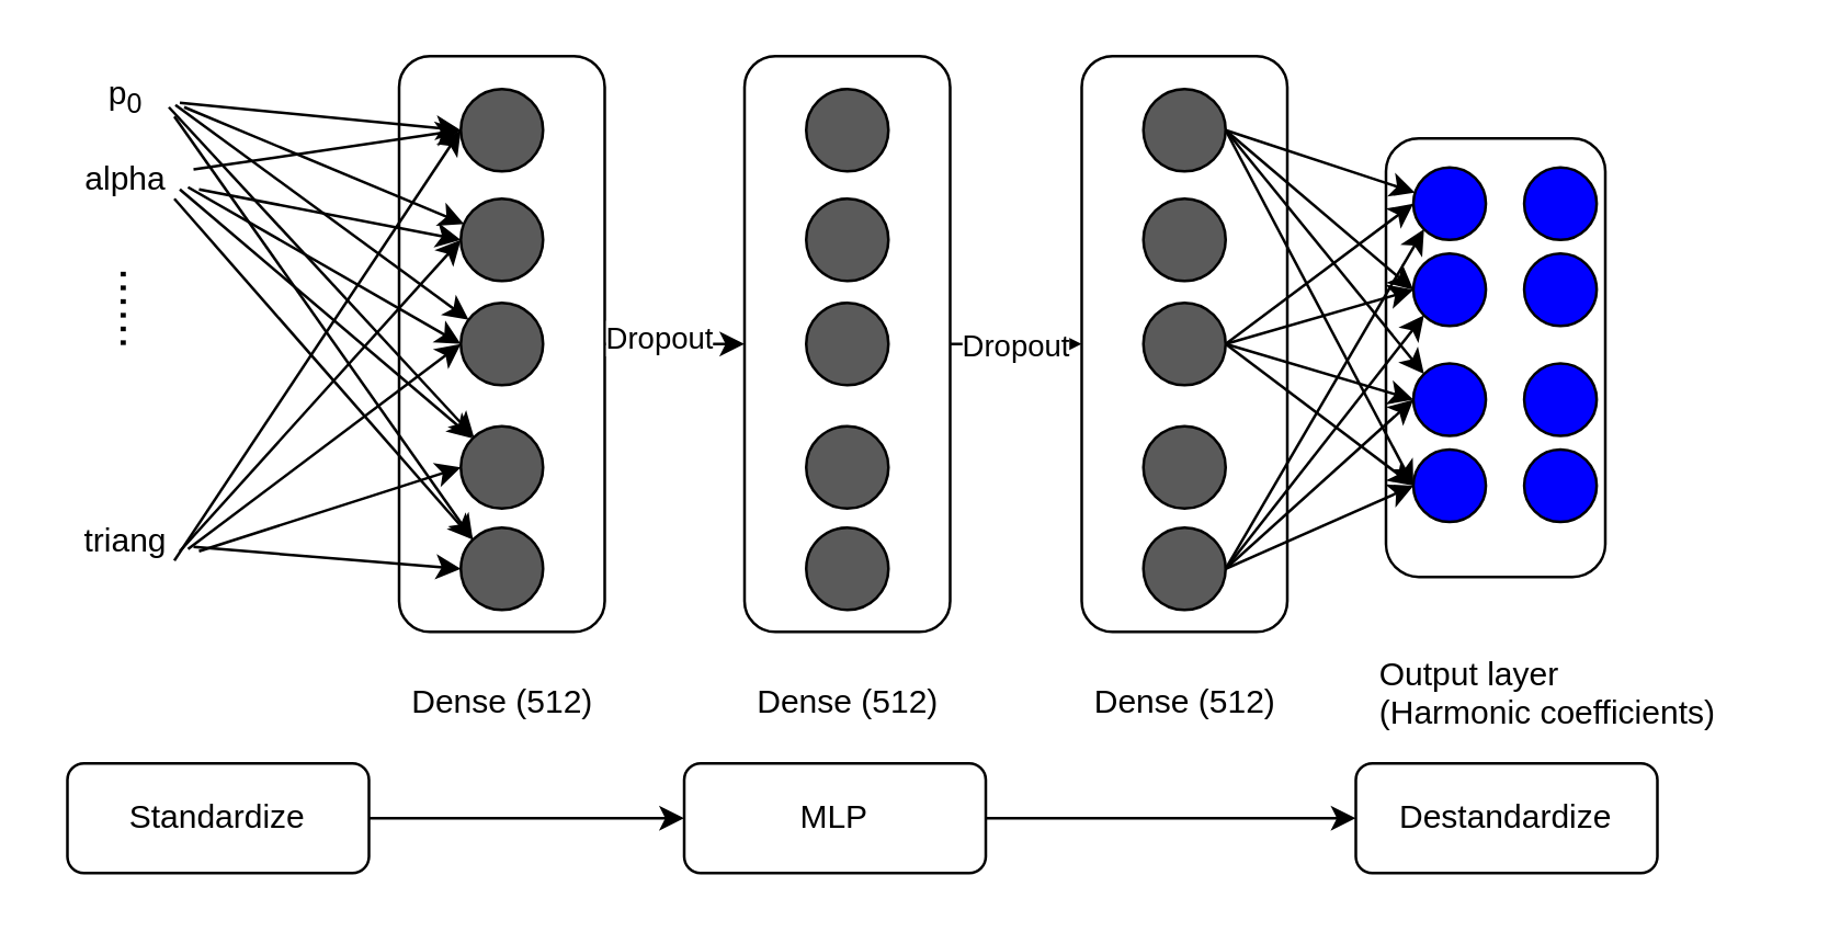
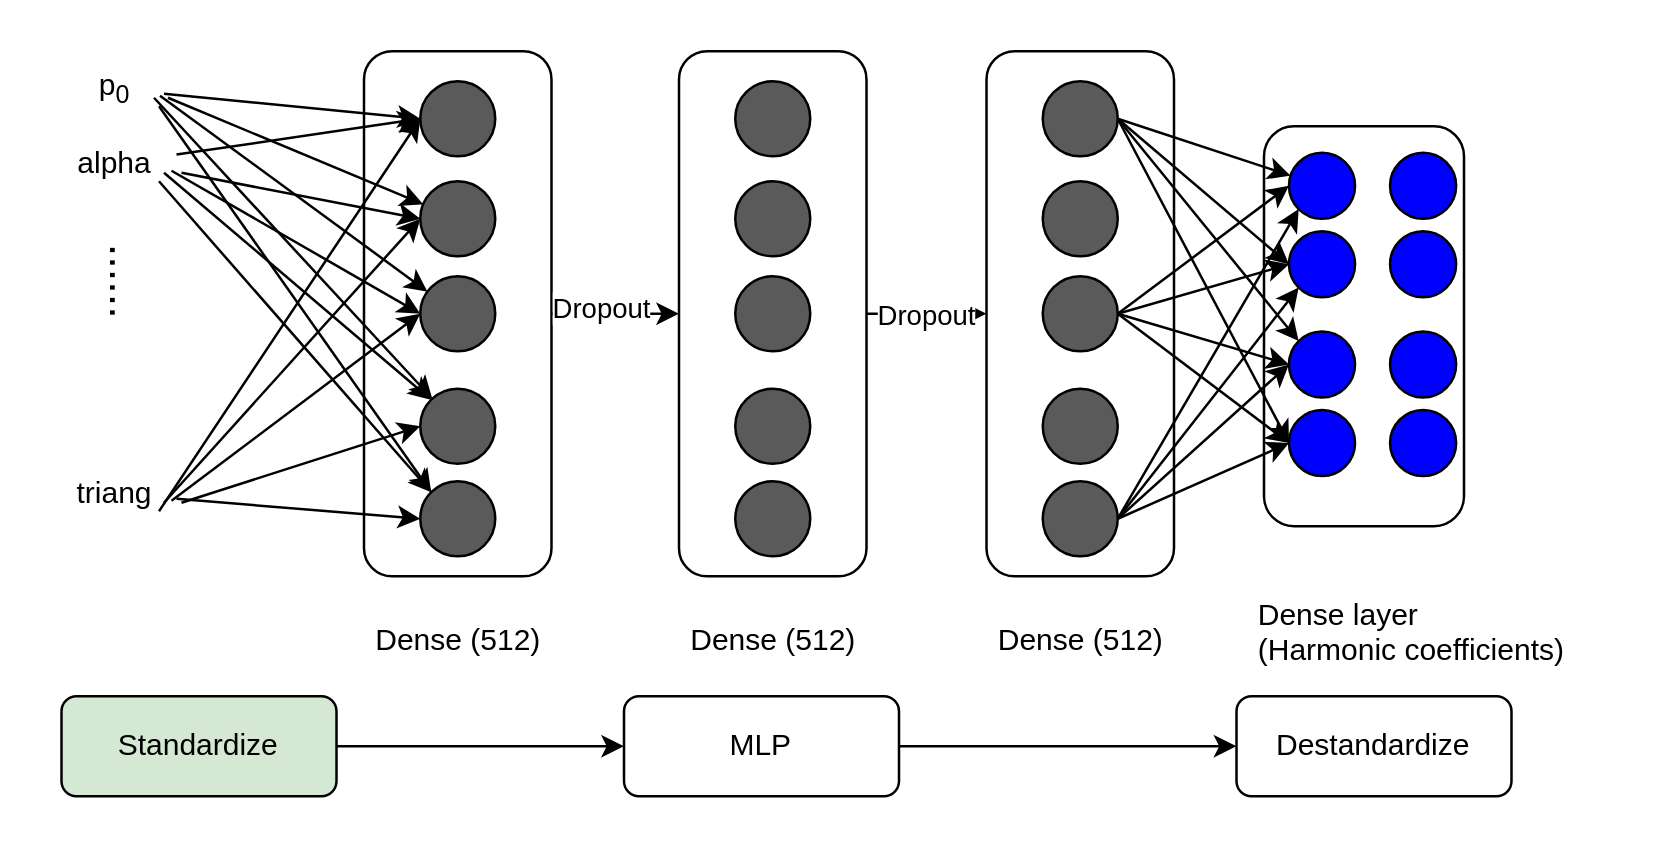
  <mxCell id="0" />
  <mxCell id="1" parent="0" />
  <mxCell id="2" value="p&lt;sub&gt;0&lt;/sub&gt;" style="text;html=1;align=center;verticalAlign=middle;resizable=0;points=[];autosize=1;strokeColor=none;fillColor=none;" parent="1" vertex="1"><mxGeometry x="25" y="20" width="40" height="30" as="geometry" /></mxCell>
  <mxCell id="3" value="" style="group" parent="1" vertex="1" connectable="0"><mxGeometry x="145" y="20" width="75" height="252" as="geometry" /></mxCell>
  <mxCell id="4" value="" style="rounded=1;whiteSpace=wrap;html=1;" parent="3" vertex="1"><mxGeometry width="75" height="210" as="geometry" /></mxCell>
  <mxCell id="5" value="Dense (512)" style="text;whiteSpace=wrap;html=1;" parent="3" vertex="1"><mxGeometry x="2.5" y="222" width="70" height="30" as="geometry" /></mxCell>
  <mxCell id="6" value="" style="ellipse;whiteSpace=wrap;html=1;aspect=fixed;shadow=0;fillStyle=solid;fillColor=#5A5A5A;" parent="3" vertex="1"><mxGeometry x="22.5" y="12" width="30" height="30" as="geometry" /></mxCell>
  <mxCell id="7" value="" style="ellipse;whiteSpace=wrap;html=1;aspect=fixed;shadow=0;fillStyle=solid;fillColor=#5A5A5A;" parent="3" vertex="1"><mxGeometry x="22.5" y="135" width="30" height="30" as="geometry" /></mxCell>
  <mxCell id="8" value="" style="ellipse;whiteSpace=wrap;html=1;aspect=fixed;shadow=0;fillStyle=solid;fillColor=#5A5A5A;" parent="3" vertex="1"><mxGeometry x="22.5" y="172" width="30" height="30" as="geometry" /></mxCell>
  <mxCell id="9" value="" style="ellipse;whiteSpace=wrap;html=1;aspect=fixed;shadow=0;fillStyle=solid;fillColor=#5A5A5A;" parent="3" vertex="1"><mxGeometry x="22.5" y="52" width="30" height="30" as="geometry" /></mxCell>
  <mxCell id="10" value="" style="ellipse;whiteSpace=wrap;html=1;aspect=fixed;shadow=0;fillStyle=solid;fillColor=#5A5A5A;" parent="3" vertex="1"><mxGeometry x="22.5" y="90" width="30" height="30" as="geometry" /></mxCell>
  <mxCell id="11" value="" style="group" parent="1" vertex="1" connectable="0"><mxGeometry x="271" y="20" width="75" height="252" as="geometry" /></mxCell>
  <mxCell id="12" value="" style="rounded=1;whiteSpace=wrap;html=1;" parent="11" vertex="1"><mxGeometry width="75" height="210" as="geometry" /></mxCell>
  <mxCell id="13" value="Dense (512)" style="text;whiteSpace=wrap;html=1;" parent="11" vertex="1"><mxGeometry x="2.5" y="222" width="70" height="30" as="geometry" /></mxCell>
  <mxCell id="14" value="" style="ellipse;whiteSpace=wrap;html=1;aspect=fixed;shadow=0;fillStyle=solid;fillColor=#5A5A5A;" parent="11" vertex="1"><mxGeometry x="22.5" y="12" width="30" height="30" as="geometry" /></mxCell>
  <mxCell id="15" value="" style="ellipse;whiteSpace=wrap;html=1;aspect=fixed;shadow=0;fillStyle=solid;fillColor=#5A5A5A;" parent="11" vertex="1"><mxGeometry x="22.5" y="135" width="30" height="30" as="geometry" /></mxCell>
  <mxCell id="16" value="" style="ellipse;whiteSpace=wrap;html=1;aspect=fixed;shadow=0;fillStyle=solid;fillColor=#5A5A5A;" parent="11" vertex="1"><mxGeometry x="22.5" y="172" width="30" height="30" as="geometry" /></mxCell>
  <mxCell id="17" value="" style="ellipse;whiteSpace=wrap;html=1;aspect=fixed;shadow=0;fillStyle=solid;fillColor=#5A5A5A;" parent="11" vertex="1"><mxGeometry x="22.5" y="52" width="30" height="30" as="geometry" /></mxCell>
  <mxCell id="18" value="" style="ellipse;whiteSpace=wrap;html=1;aspect=fixed;shadow=0;fillStyle=solid;fillColor=#5A5A5A;" parent="11" vertex="1"><mxGeometry x="22.5" y="90" width="30" height="30" as="geometry" /></mxCell>
  <mxCell id="19" value="" style="group" parent="1" vertex="1" connectable="0"><mxGeometry x="394" y="20" width="75" height="252" as="geometry" /></mxCell>
  <mxCell id="20" value="" style="rounded=1;whiteSpace=wrap;html=1;" parent="19" vertex="1"><mxGeometry width="75" height="210" as="geometry" /></mxCell>
  <mxCell id="21" value="Dense (512)" style="text;whiteSpace=wrap;html=1;" parent="19" vertex="1"><mxGeometry x="2.5" y="222" width="70" height="30" as="geometry" /></mxCell>
  <mxCell id="22" value="" style="ellipse;whiteSpace=wrap;html=1;aspect=fixed;shadow=0;fillStyle=solid;fillColor=#5A5A5A;" parent="19" vertex="1"><mxGeometry x="22.5" y="12" width="30" height="30" as="geometry" /></mxCell>
  <mxCell id="23" value="" style="ellipse;whiteSpace=wrap;html=1;aspect=fixed;shadow=0;fillStyle=solid;fillColor=#5A5A5A;" parent="19" vertex="1"><mxGeometry x="22.5" y="135" width="30" height="30" as="geometry" /></mxCell>
  <mxCell id="24" value="" style="ellipse;whiteSpace=wrap;html=1;aspect=fixed;shadow=0;fillStyle=solid;fillColor=#5A5A5A;" parent="19" vertex="1"><mxGeometry x="22.5" y="172" width="30" height="30" as="geometry" /></mxCell>
  <mxCell id="25" value="" style="ellipse;whiteSpace=wrap;html=1;aspect=fixed;shadow=0;fillStyle=solid;fillColor=#5A5A5A;" parent="19" vertex="1"><mxGeometry x="22.5" y="52" width="30" height="30" as="geometry" /></mxCell>
  <mxCell id="26" value="" style="ellipse;whiteSpace=wrap;html=1;aspect=fixed;shadow=0;fillStyle=solid;fillColor=#5A5A5A;" parent="19" vertex="1"><mxGeometry x="22.5" y="90" width="30" height="30" as="geometry" /></mxCell>
  <mxCell id="27" style="edgeStyle=orthogonalEdgeStyle;rounded=0;orthogonalLoop=1;jettySize=auto;html=1;exitX=1;exitY=0.5;exitDx=0;exitDy=0;entryX=0;entryY=0.5;entryDx=0;entryDy=0;" parent="1" source="4" target="12" edge="1"><mxGeometry relative="1" as="geometry" /></mxCell>
  <mxCell id="28" value="Dropout" style="edgeLabel;html=1;align=center;verticalAlign=middle;resizable=0;points=[];" parent="27" vertex="1" connectable="0"><mxGeometry x="-0.237" y="3" relative="1" as="geometry"><mxPoint as="offset" /></mxGeometry></mxCell>
  <mxCell id="29" style="edgeStyle=orthogonalEdgeStyle;rounded=0;orthogonalLoop=1;jettySize=auto;html=1;exitX=1;exitY=0.5;exitDx=0;exitDy=0;entryX=0;entryY=0.5;entryDx=0;entryDy=0;" parent="1" source="12" target="20" edge="1"><mxGeometry relative="1" as="geometry" /></mxCell>
  <mxCell id="30" value="Dropout" style="edgeLabel;html=1;align=center;verticalAlign=middle;resizable=0;points=[];" parent="29" vertex="1" connectable="0"><mxGeometry x="-0.052" relative="1" as="geometry"><mxPoint as="offset" /></mxGeometry></mxCell>
  <mxCell id="31" style="rounded=0;orthogonalLoop=1;jettySize=auto;html=1;entryX=0;entryY=0.5;entryDx=0;entryDy=0;" parent="1" source="2" target="6" edge="1"><mxGeometry relative="1" as="geometry"><mxPoint x="65" y="42" as="sourcePoint" /><mxPoint x="105" y="32" as="targetPoint" /></mxGeometry></mxCell>
  <mxCell id="32" style="rounded=0;orthogonalLoop=1;jettySize=auto;html=1;exitX=0.9;exitY=0.62;exitDx=0;exitDy=0;exitPerimeter=0;" parent="1" source="2" target="7" edge="1"><mxGeometry relative="1" as="geometry"><mxPoint x="125" y="42" as="sourcePoint" /><mxPoint x="228" y="52" as="targetPoint" /></mxGeometry></mxCell>
  <mxCell id="33" style="rounded=0;orthogonalLoop=1;jettySize=auto;html=1;exitX=0.96;exitY=0.593;exitDx=0;exitDy=0;exitPerimeter=0;" parent="1" source="2" target="10" edge="1"><mxGeometry relative="1" as="geometry"><mxPoint x="175" y="52" as="sourcePoint" /><mxPoint x="278" y="62" as="targetPoint" /></mxGeometry></mxCell>
  <mxCell id="34" style="rounded=0;orthogonalLoop=1;jettySize=auto;html=1;exitX=1.04;exitY=0.62;exitDx=0;exitDy=0;exitPerimeter=0;" parent="1" source="2" target="9" edge="1"><mxGeometry relative="1" as="geometry"><mxPoint x="175" y="52" as="sourcePoint" /><mxPoint x="278" y="62" as="targetPoint" /></mxGeometry></mxCell>
  <mxCell id="35" style="rounded=0;orthogonalLoop=1;jettySize=auto;html=1;entryX=0;entryY=0;entryDx=0;entryDy=0;" parent="1" target="8" edge="1"><mxGeometry relative="1" as="geometry"><mxPoint x="63" y="42" as="sourcePoint" /><mxPoint x="226" y="242" as="targetPoint" /></mxGeometry></mxCell>
  <mxCell id="36" value="alpha" style="text;html=1;align=center;verticalAlign=middle;resizable=0;points=[];autosize=1;strokeColor=none;fillColor=none;" parent="1" vertex="1"><mxGeometry x="20" y="50" width="50" height="30" as="geometry" /></mxCell>
  <mxCell id="37" style="rounded=0;orthogonalLoop=1;jettySize=auto;html=1;entryX=0;entryY=0.5;entryDx=0;entryDy=0;" parent="1" source="36" target="6" edge="1"><mxGeometry relative="1" as="geometry"><mxPoint x="65" y="72" as="sourcePoint" /><mxPoint x="168" y="77" as="targetPoint" /></mxGeometry></mxCell>
  <mxCell id="38" style="rounded=0;orthogonalLoop=1;jettySize=auto;html=1;exitX=0.9;exitY=0.62;exitDx=0;exitDy=0;exitPerimeter=0;entryX=0;entryY=0;entryDx=0;entryDy=0;" parent="1" source="36" target="7" edge="1"><mxGeometry relative="1" as="geometry"><mxPoint x="125" y="72" as="sourcePoint" /><mxPoint x="172" y="189" as="targetPoint" /></mxGeometry></mxCell>
  <mxCell id="39" style="rounded=0;orthogonalLoop=1;jettySize=auto;html=1;exitX=0.96;exitY=0.593;exitDx=0;exitDy=0;exitPerimeter=0;entryX=0;entryY=0.5;entryDx=0;entryDy=0;" parent="1" source="36" target="10" edge="1"><mxGeometry relative="1" as="geometry"><mxPoint x="175" y="82" as="sourcePoint" /><mxPoint x="170" y="146" as="targetPoint" /></mxGeometry></mxCell>
  <mxCell id="40" style="rounded=0;orthogonalLoop=1;jettySize=auto;html=1;exitX=1.04;exitY=0.62;exitDx=0;exitDy=0;exitPerimeter=0;entryX=0;entryY=0.5;entryDx=0;entryDy=0;" parent="1" source="36" target="9" edge="1"><mxGeometry relative="1" as="geometry"><mxPoint x="175" y="82" as="sourcePoint" /><mxPoint x="169" y="111" as="targetPoint" /></mxGeometry></mxCell>
  <mxCell id="41" style="rounded=0;orthogonalLoop=1;jettySize=auto;html=1;entryX=0;entryY=0;entryDx=0;entryDy=0;" parent="1" target="8" edge="1"><mxGeometry relative="1" as="geometry"><mxPoint x="63" y="72" as="sourcePoint" /><mxPoint x="172" y="226" as="targetPoint" /></mxGeometry></mxCell>
  <mxCell id="42" value="&lt;font style=&quot;font-size: 18px;&quot;&gt;......&lt;/font&gt;" style="text;html=1;align=center;verticalAlign=middle;resizable=0;points=[];autosize=1;strokeColor=none;fillColor=none;rotation=90;" parent="1" vertex="1"><mxGeometry x="25" y="92" width="50" height="40" as="geometry" /></mxCell>
  <mxCell id="43" value="triang" style="text;html=1;align=center;verticalAlign=middle;resizable=0;points=[];autosize=1;strokeColor=none;fillColor=none;" parent="1" vertex="1"><mxGeometry x="20" y="182" width="50" height="30" as="geometry" /></mxCell>
  <mxCell id="44" style="rounded=0;orthogonalLoop=1;jettySize=auto;html=1;entryX=0;entryY=0.5;entryDx=0;entryDy=0;" parent="1" source="43" target="8" edge="1"><mxGeometry relative="1" as="geometry"><mxPoint x="65" y="204" as="sourcePoint" /><mxPoint x="168" y="209" as="targetPoint" /></mxGeometry></mxCell>
  <mxCell id="45" style="rounded=0;orthogonalLoop=1;jettySize=auto;html=1;exitX=0.9;exitY=0.62;exitDx=0;exitDy=0;exitPerimeter=0;entryX=0;entryY=0.5;entryDx=0;entryDy=0;" parent="1" source="43" target="9" edge="1"><mxGeometry relative="1" as="geometry"><mxPoint x="125" y="204" as="sourcePoint" /><mxPoint x="172" y="321" as="targetPoint" /></mxGeometry></mxCell>
  <mxCell id="46" style="rounded=0;orthogonalLoop=1;jettySize=auto;html=1;exitX=0.96;exitY=0.593;exitDx=0;exitDy=0;exitPerimeter=0;entryX=0;entryY=0.5;entryDx=0;entryDy=0;" parent="1" source="43" target="10" edge="1"><mxGeometry relative="1" as="geometry"><mxPoint x="175" y="214" as="sourcePoint" /><mxPoint x="170" y="278" as="targetPoint" /></mxGeometry></mxCell>
  <mxCell id="47" style="rounded=0;orthogonalLoop=1;jettySize=auto;html=1;exitX=1.04;exitY=0.62;exitDx=0;exitDy=0;exitPerimeter=0;entryX=0;entryY=0.5;entryDx=0;entryDy=0;" parent="1" source="43" target="7" edge="1"><mxGeometry relative="1" as="geometry"><mxPoint x="175" y="214" as="sourcePoint" /><mxPoint x="169" y="243" as="targetPoint" /></mxGeometry></mxCell>
  <mxCell id="48" style="rounded=0;orthogonalLoop=1;jettySize=auto;html=1;entryX=0;entryY=0.5;entryDx=0;entryDy=0;" parent="1" target="6" edge="1"><mxGeometry relative="1" as="geometry"><mxPoint x="63" y="204" as="sourcePoint" /><mxPoint x="172" y="358" as="targetPoint" /></mxGeometry></mxCell>
  <mxCell id="49" value="" style="group" parent="1" vertex="1" connectable="0"><mxGeometry x="505" y="50" width="140" height="222" as="geometry" /></mxCell>
  <mxCell id="50" value="" style="rounded=1;whiteSpace=wrap;html=1;" parent="49" vertex="1"><mxGeometry width="80" height="160" as="geometry" /></mxCell>
- <mxCell id="51" value="&lt;div&gt;Output layer&lt;/div&gt;&lt;div&gt;(Harmonic coefficients)&lt;/div&gt;" style="text;whiteSpace=wrap;html=1;" parent="49" vertex="1"><mxGeometry x="-3.69" y="182" width="134.66" height="26.43" as="geometry" /></mxCell>
+ <mxCell id="51" value="&lt;div&gt;Dense layer&lt;/div&gt;&lt;div&gt;(Harmonic coefficients)&lt;/div&gt;" style="text;whiteSpace=wrap;html=1;" parent="49" vertex="1"><mxGeometry x="-3.69" y="182" width="134.66" height="26.43" as="geometry" /></mxCell>
  <mxCell id="52" value="" style="ellipse;whiteSpace=wrap;html=1;aspect=fixed;shadow=0;fillStyle=solid;fillColor=light-dark(#0000ff, #a0a0a0);" parent="49" vertex="1"><mxGeometry x="10" y="10.571" width="26.428" height="26.428" as="geometry" /></mxCell>
  <mxCell id="53" value="" style="ellipse;whiteSpace=wrap;html=1;aspect=fixed;shadow=0;fillStyle=solid;fillColor=light-dark(#0000ff, #a0a0a0);" parent="49" vertex="1"><mxGeometry x="50.43" y="41.999" width="26.428" height="26.428" as="geometry" /></mxCell>
  <mxCell id="54" value="" style="ellipse;whiteSpace=wrap;html=1;aspect=fixed;shadow=0;fillStyle=solid;fillColor=light-dark(#0000ff, #a0a0a0);" parent="49" vertex="1"><mxGeometry x="50.43" y="10.57" width="26.428" height="26.428" as="geometry" /></mxCell>
  <mxCell id="55" value="" style="ellipse;whiteSpace=wrap;html=1;aspect=fixed;shadow=0;fillStyle=solid;fillColor=light-dark(#0000ff, #a0a0a0);" parent="49" vertex="1"><mxGeometry x="10" y="41.996" width="26.428" height="26.428" as="geometry" /></mxCell>
  <mxCell id="56" value="" style="ellipse;whiteSpace=wrap;html=1;aspect=fixed;shadow=0;fillStyle=solid;fillColor=light-dark(#0000ff, #a0a0a0);" parent="49" vertex="1"><mxGeometry x="10" y="82.072" width="26.428" height="26.428" as="geometry" /></mxCell>
  <mxCell id="57" value="" style="ellipse;whiteSpace=wrap;html=1;aspect=fixed;shadow=0;fillStyle=solid;fillColor=light-dark(#0000ff, #a0a0a0);" parent="49" vertex="1"><mxGeometry x="50.43" y="113.499" width="26.428" height="26.428" as="geometry" /></mxCell>
  <mxCell id="58" value="" style="ellipse;whiteSpace=wrap;html=1;aspect=fixed;shadow=0;fillStyle=solid;fillColor=light-dark(#0000ff, #a0a0a0);" parent="49" vertex="1"><mxGeometry x="50.43" y="82.07" width="26.428" height="26.428" as="geometry" /></mxCell>
  <mxCell id="59" value="" style="ellipse;whiteSpace=wrap;html=1;aspect=fixed;shadow=0;fillStyle=solid;fillColor=light-dark(#0000ff, #a0a0a0);" parent="49" vertex="1"><mxGeometry x="10" y="113.496" width="26.428" height="26.428" as="geometry" /></mxCell>
  <mxCell id="60" style="rounded=0;orthogonalLoop=1;jettySize=auto;html=1;exitX=1;exitY=0.5;exitDx=0;exitDy=0;" parent="1" source="22" target="52" edge="1"><mxGeometry relative="1" as="geometry" /></mxCell>
  <mxCell id="61" style="rounded=0;orthogonalLoop=1;jettySize=auto;html=1;exitX=1;exitY=0.5;exitDx=0;exitDy=0;entryX=0;entryY=0.5;entryDx=0;entryDy=0;" parent="1" source="22" target="55" edge="1"><mxGeometry relative="1" as="geometry" /></mxCell>
  <mxCell id="62" style="rounded=0;orthogonalLoop=1;jettySize=auto;html=1;exitX=1;exitY=0.5;exitDx=0;exitDy=0;entryX=0;entryY=0;entryDx=0;entryDy=0;" parent="1" source="22" target="56" edge="1"><mxGeometry relative="1" as="geometry" /></mxCell>
  <mxCell id="63" style="rounded=0;orthogonalLoop=1;jettySize=auto;html=1;exitX=1;exitY=0.5;exitDx=0;exitDy=0;entryX=0;entryY=0.5;entryDx=0;entryDy=0;" parent="1" source="22" target="59" edge="1"><mxGeometry relative="1" as="geometry" /></mxCell>
  <mxCell id="64" style="rounded=0;orthogonalLoop=1;jettySize=auto;html=1;exitX=1;exitY=0.5;exitDx=0;exitDy=0;entryX=0;entryY=0.5;entryDx=0;entryDy=0;" parent="1" source="26" target="52" edge="1"><mxGeometry relative="1" as="geometry" /></mxCell>
  <mxCell id="65" style="rounded=0;orthogonalLoop=1;jettySize=auto;html=1;exitX=1;exitY=0.5;exitDx=0;exitDy=0;entryX=0;entryY=0.5;entryDx=0;entryDy=0;" parent="1" source="26" target="55" edge="1"><mxGeometry relative="1" as="geometry" /></mxCell>
  <mxCell id="66" style="rounded=0;orthogonalLoop=1;jettySize=auto;html=1;exitX=1;exitY=0.5;exitDx=0;exitDy=0;entryX=0;entryY=0.5;entryDx=0;entryDy=0;" parent="1" source="26" target="56" edge="1"><mxGeometry relative="1" as="geometry" /></mxCell>
  <mxCell id="67" style="rounded=0;orthogonalLoop=1;jettySize=auto;html=1;exitX=1;exitY=0.5;exitDx=0;exitDy=0;entryX=0;entryY=0.5;entryDx=0;entryDy=0;" parent="1" source="26" target="59" edge="1"><mxGeometry relative="1" as="geometry" /></mxCell>
  <mxCell id="68" style="rounded=0;orthogonalLoop=1;jettySize=auto;html=1;exitX=1;exitY=0.5;exitDx=0;exitDy=0;entryX=0;entryY=1;entryDx=0;entryDy=0;" parent="1" source="24" target="52" edge="1"><mxGeometry relative="1" as="geometry" /></mxCell>
  <mxCell id="69" style="rounded=0;orthogonalLoop=1;jettySize=auto;html=1;exitX=1;exitY=0.5;exitDx=0;exitDy=0;entryX=0;entryY=1;entryDx=0;entryDy=0;" parent="1" source="24" target="55" edge="1"><mxGeometry relative="1" as="geometry" /></mxCell>
  <mxCell id="70" style="rounded=0;orthogonalLoop=1;jettySize=auto;html=1;exitX=1;exitY=0.5;exitDx=0;exitDy=0;entryX=0;entryY=0.5;entryDx=0;entryDy=0;" parent="1" source="24" target="56" edge="1"><mxGeometry relative="1" as="geometry" /></mxCell>
  <mxCell id="71" style="rounded=0;orthogonalLoop=1;jettySize=auto;html=1;exitX=1;exitY=0.5;exitDx=0;exitDy=0;entryX=0;entryY=0.5;entryDx=0;entryDy=0;" parent="1" source="24" target="59" edge="1"><mxGeometry relative="1" as="geometry" /></mxCell>
  <mxCell id="72" value="" style="edgeStyle=orthogonalEdgeStyle;rounded=0;orthogonalLoop=1;jettySize=auto;html=1;" edge="1" parent="1" source="73" target="75"><mxGeometry relative="1" as="geometry" /></mxCell>
- <mxCell id="73" value="Standardize" style="rounded=1;whiteSpace=wrap;html=1;" vertex="1" parent="1"><mxGeometry x="24" y="278" width="110" height="40" as="geometry" /></mxCell>
+ <mxCell id="73" value="Standardize" style="rounded=1;whiteSpace=wrap;html=1;fillColor=#d5e8d4;" vertex="1" parent="1"><mxGeometry x="24" y="278" width="110" height="40" as="geometry" /></mxCell>
  <mxCell id="74" value="" style="edgeStyle=orthogonalEdgeStyle;rounded=0;orthogonalLoop=1;jettySize=auto;html=1;" edge="1" parent="1" source="75" target="76"><mxGeometry relative="1" as="geometry" /></mxCell>
  <mxCell id="75" value="MLP" style="rounded=1;whiteSpace=wrap;html=1;" vertex="1" parent="1"><mxGeometry x="249" y="278" width="110" height="40" as="geometry" /></mxCell>
  <mxCell id="76" value="Destandardize" style="rounded=1;whiteSpace=wrap;html=1;" vertex="1" parent="1"><mxGeometry x="494" y="278" width="110" height="40" as="geometry" /></mxCell>
